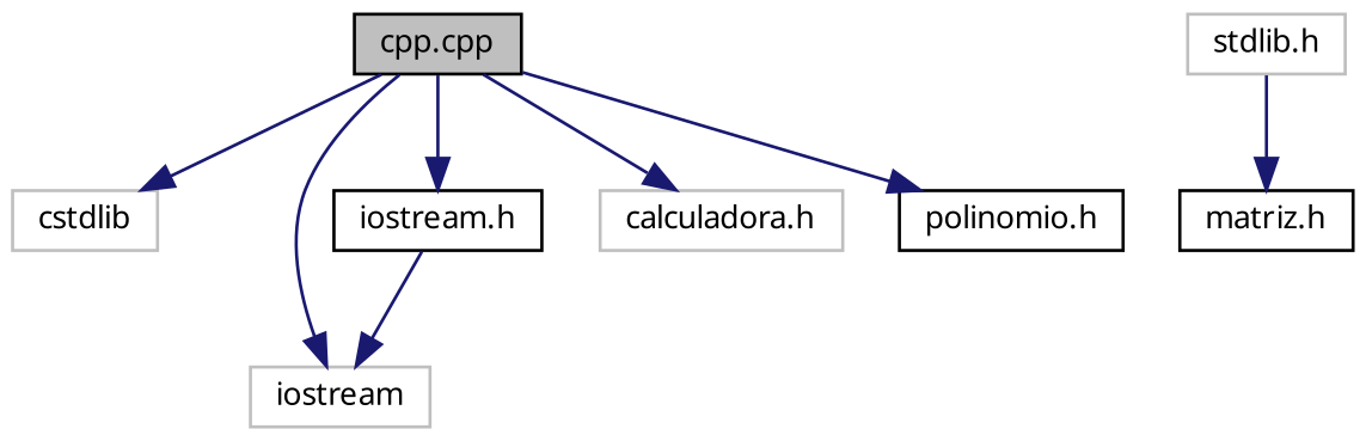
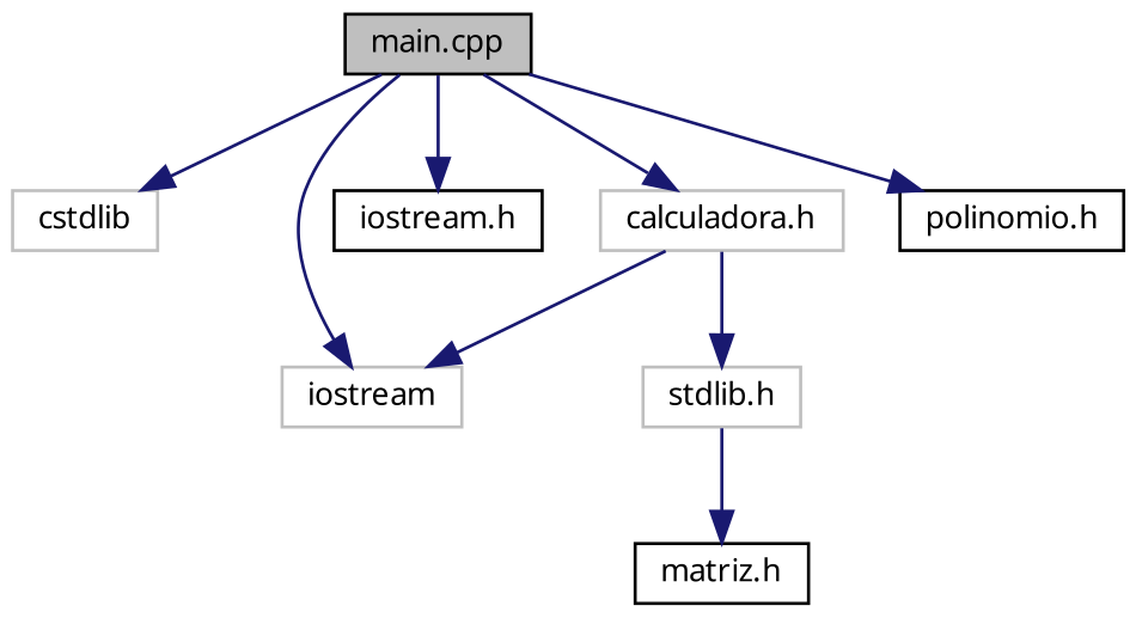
  digraph {
    fontname="Noto Sans"
    node [color=black fillcolor=white fontname="Noto Sans" fontsize=10 shape=record style=filled]
    edge [color=midnightblue fontname="Noto Sans" fontsize=10 labelfontname=Helvetica labelfontsize=10 style=solid]
-   n1 [fillcolor=grey75 fontcolor=black height=0.2 label="cpp.cpp" width=0.4]
+   n1 [fillcolor=grey75 fontcolor=black height=0.2 label="main.cpp" width=0.4]
    n2 [color=grey75 height=0.2 label=cstdlib width=0.4]
    n3 [color=grey75 height=0.2 label=iostream width=0.4]
    n4 [height=0.2 label="iostream.h" width=0.4]
    n5 [color=grey75 height=0.2 label="calculadora.h" width=0.4]
    n6 [height=0.2 label="polinomio.h" width=0.4]
    n7 [color=grey75 height=0.2 label="stdlib.h" width=0.4]
    n8 [height=0.2 label="matriz.h" width=0.4]
    n1 -> n2
    n1 -> n3
    n1 -> n4
    n1 -> n5
    n1 -> n6
-   n4 -> n3
+   n5 -> n3
+   n5 -> n7
    n7 -> n8
  }
